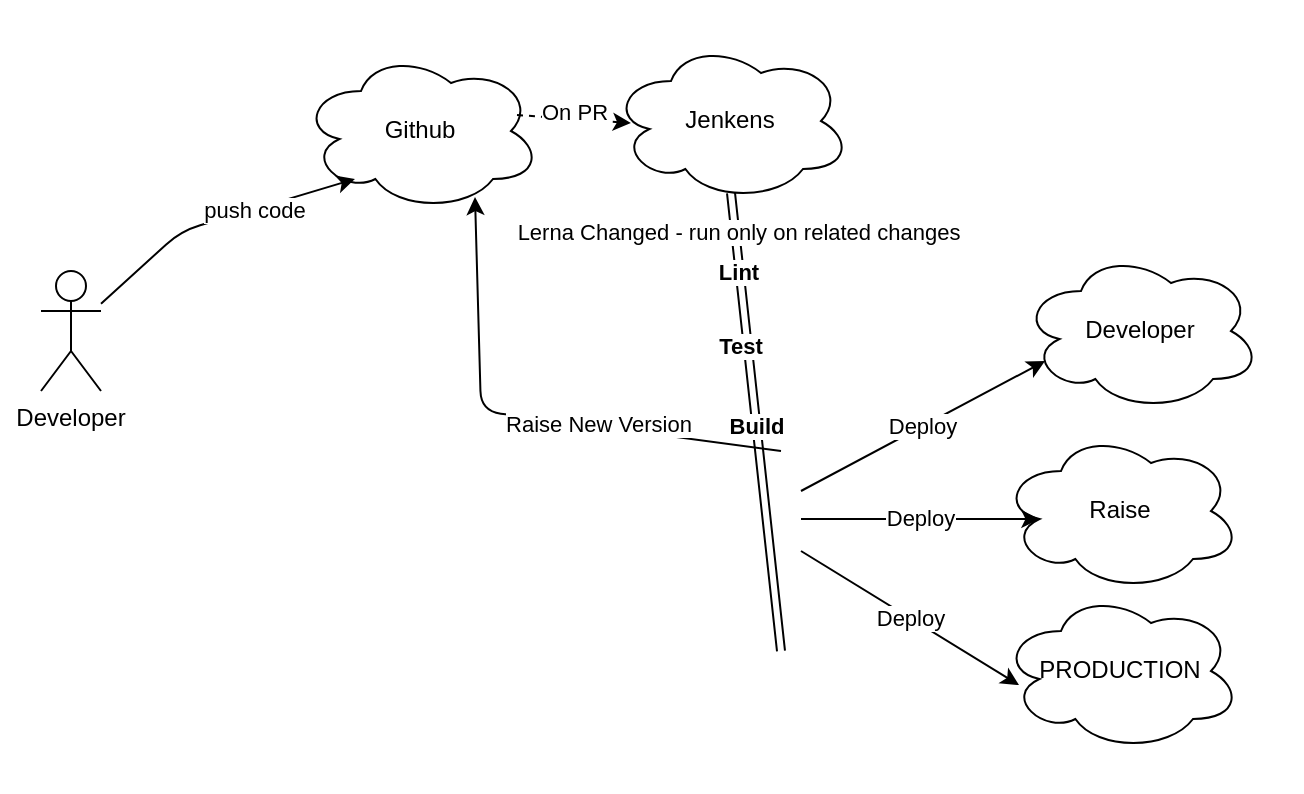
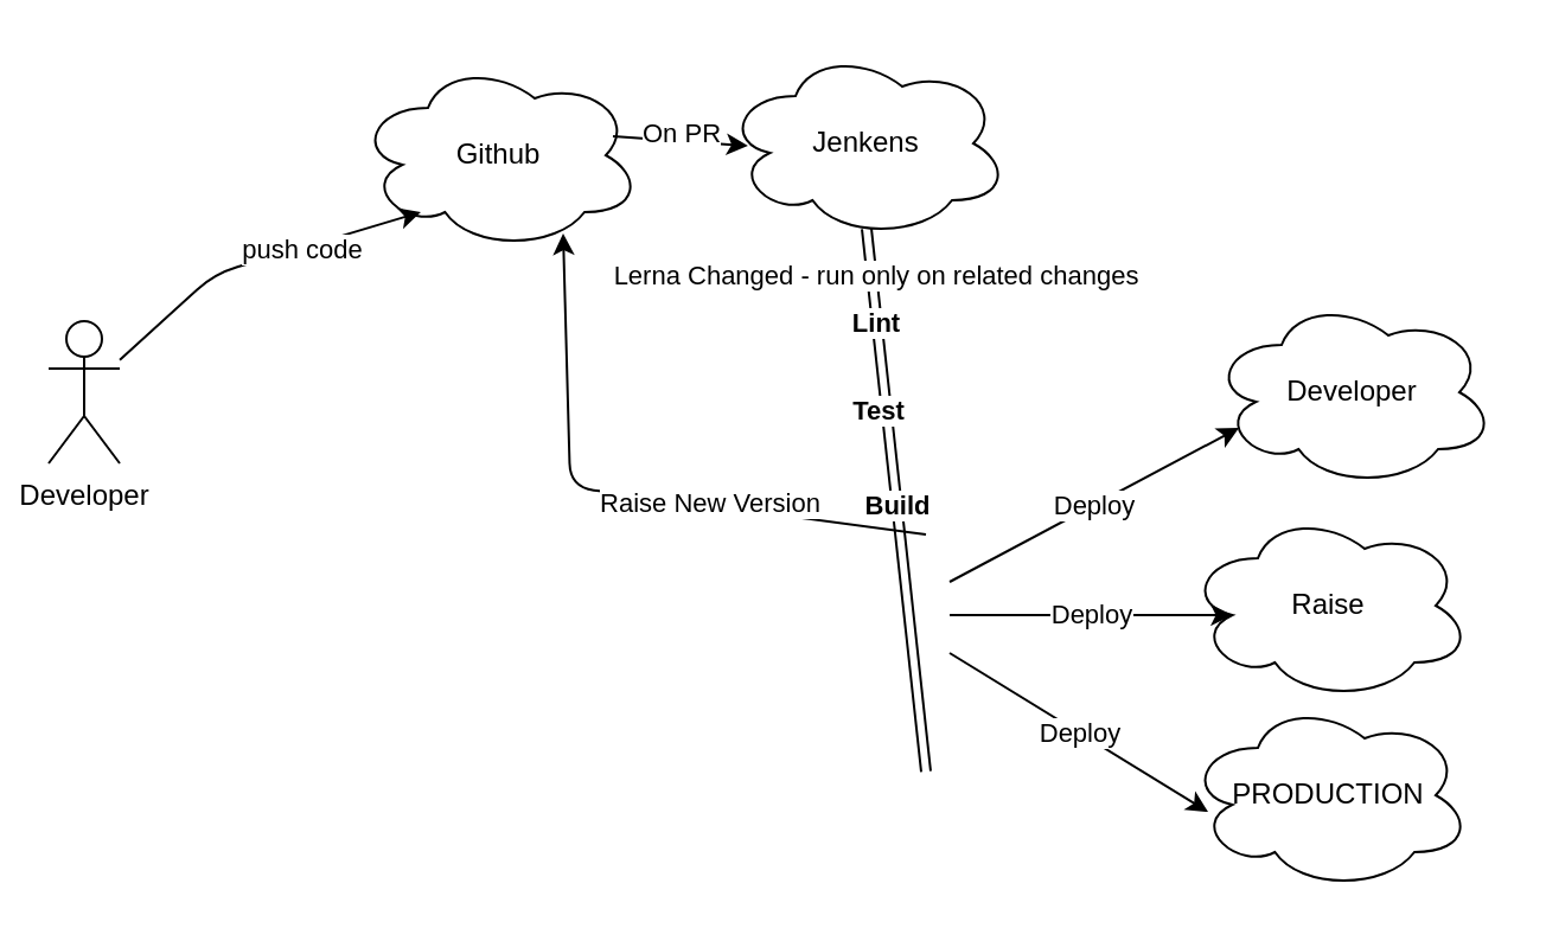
  <mxCell id="0" />
  <mxCell id="1" parent="0" />
  <mxCell id="2" value="Developer" style="shape=umlActor;verticalLabelPosition=bottom;labelBackgroundColor=#ffffff;verticalAlign=top;html=1;outlineConnect=0;" vertex="1" parent="1"><mxGeometry x="20" y="135" width="30" height="60" as="geometry" /></mxCell>
  <mxCell id="3" value="Github" style="ellipse;shape=cloud;whiteSpace=wrap;html=1;" vertex="1" parent="1"><mxGeometry x="150" y="25" width="120" height="80" as="geometry" /></mxCell>
  <mxCell id="4" value="Jenkens" style="ellipse;shape=cloud;whiteSpace=wrap;html=1;" vertex="1" parent="1"><mxGeometry x="305" y="20" width="120" height="80" as="geometry" /></mxCell>
  <mxCell id="5" value="" style="endArrow=classic;html=1;entryX=0.225;entryY=0.8;entryDx=0;entryDy=0;entryPerimeter=0;" edge="1" parent="1" source="2" target="3"><mxGeometry width="50" height="50" relative="1" as="geometry"><mxPoint x="60" y="165" as="sourcePoint" /><mxPoint x="390" y="155" as="targetPoint" /><Array as="points"><mxPoint x="90" y="115" /></Array></mxGeometry></mxCell>
  <mxCell id="6" value="push code" style="edgeLabel;html=1;align=center;verticalAlign=middle;resizable=0;points=[];" vertex="1" connectable="0" parent="5"><mxGeometry x="0.264" relative="1" as="geometry"><mxPoint as="offset" /></mxGeometry></mxCell>
  <mxCell id="7" style="edgeStyle=orthogonalEdgeStyle;rounded=0;orthogonalLoop=1;jettySize=auto;html=1;exitX=0.8;exitY=0.8;exitDx=0;exitDy=0;exitPerimeter=0;" edge="1" parent="1" source="8"><mxGeometry relative="1" as="geometry"><mxPoint x="590" y="345" as="targetPoint" /></mxGeometry></mxCell>
  <mxCell id="8" value="PRODUCTION" style="ellipse;shape=cloud;whiteSpace=wrap;html=1;" vertex="1" parent="1"><mxGeometry x="500" y="295" width="120" height="80" as="geometry" /></mxCell>
- <mxCell id="9" value="" style="endArrow=classic;html=1;exitX=0.9;exitY=0.4;exitDx=0;exitDy=0;exitPerimeter=0;entryX=0.083;entryY=0.513;entryDx=0;entryDy=0;entryPerimeter=0;dashed=1;" edge="1" parent="1" source="3" target="4"><mxGeometry width="50" height="50" relative="1" as="geometry"><mxPoint x="340" y="205" as="sourcePoint" /><mxPoint x="390" y="155" as="targetPoint" /></mxGeometry></mxCell>
+ <mxCell id="9" value="" style="endArrow=classic;html=1;exitX=0.9;exitY=0.4;exitDx=0;exitDy=0;exitPerimeter=0;entryX=0.083;entryY=0.513;entryDx=0;entryDy=0;entryPerimeter=0;" edge="1" parent="1" source="3" target="4"><mxGeometry width="50" height="50" relative="1" as="geometry"><mxPoint x="340" y="205" as="sourcePoint" /><mxPoint x="390" y="155" as="targetPoint" /></mxGeometry></mxCell>
  <mxCell id="10" value="On PR" style="edgeLabel;html=1;align=center;verticalAlign=middle;resizable=0;points=[];" vertex="1" connectable="0" parent="9"><mxGeometry x="-0.071" y="3" relative="1" as="geometry"><mxPoint x="1" as="offset" /></mxGeometry></mxCell>
  <mxCell id="11" value="Developer" style="ellipse;shape=cloud;whiteSpace=wrap;html=1;" vertex="1" parent="1"><mxGeometry x="510" y="125" width="120" height="80" as="geometry" /></mxCell>
  <mxCell id="12" value="Raise" style="ellipse;shape=cloud;whiteSpace=wrap;html=1;" vertex="1" parent="1"><mxGeometry x="500" y="215" width="120" height="80" as="geometry" /></mxCell>
  <mxCell id="13" value="" style="shape=link;html=1;entryX=0.5;entryY=0.95;entryDx=0;entryDy=0;entryPerimeter=0;" edge="1" parent="1" target="4"><mxGeometry width="50" height="50" relative="1" as="geometry"><mxPoint x="390" y="325" as="sourcePoint" /><mxPoint x="390" y="155" as="targetPoint" /></mxGeometry></mxCell>
  <mxCell id="14" value="&lt;b&gt;Test&lt;br&gt;&lt;/b&gt;" style="edgeLabel;html=1;align=center;verticalAlign=middle;resizable=0;points=[];" vertex="1" connectable="0" parent="13"><mxGeometry x="0.53" y="1" relative="1" as="geometry"><mxPoint y="21.89" as="offset" /></mxGeometry></mxCell>
  <mxCell id="15" value="Lint" style="edgeLabel;html=1;align=center;verticalAlign=middle;resizable=0;points=[];fontStyle=1" vertex="1" connectable="0" parent="13"><mxGeometry x="0.811" y="-1" relative="1" as="geometry"><mxPoint x="-0.05" y="18.79" as="offset" /></mxGeometry></mxCell>
  <mxCell id="16" value="&lt;b&gt;Build&lt;/b&gt;" style="edgeLabel;html=1;align=center;verticalAlign=middle;resizable=0;points=[];" vertex="1" connectable="0" parent="13"><mxGeometry x="-0.015" relative="1" as="geometry"><mxPoint as="offset" /></mxGeometry></mxCell>
  <mxCell id="17" value="Lerna Changed - run only on related changes" style="edgeLabel;html=1;align=center;verticalAlign=middle;resizable=0;points=[];" vertex="1" connectable="0" parent="13"><mxGeometry x="0.834" y="-1" relative="1" as="geometry"><mxPoint as="offset" /></mxGeometry></mxCell>
  <mxCell id="18" value="Deploy" style="endArrow=classic;html=1;entryX=0.1;entryY=0.688;entryDx=0;entryDy=0;entryPerimeter=0;" edge="1" parent="1" target="11"><mxGeometry width="50" height="50" relative="1" as="geometry"><mxPoint x="400" y="245" as="sourcePoint" /><mxPoint x="460" y="165" as="targetPoint" /></mxGeometry></mxCell>
  <mxCell id="19" value="Deploy" style="endArrow=classic;html=1;entryX=0.16;entryY=0.55;entryDx=0;entryDy=0;entryPerimeter=0;" edge="1" parent="1" target="12"><mxGeometry width="50" height="50" relative="1" as="geometry"><mxPoint x="400" y="259" as="sourcePoint" /><mxPoint x="532" y="190.04" as="targetPoint" /></mxGeometry></mxCell>
  <mxCell id="20" value="Deploy" style="endArrow=classic;html=1;entryX=0.075;entryY=0.588;entryDx=0;entryDy=0;entryPerimeter=0;" edge="1" parent="1" target="8"><mxGeometry width="50" height="50" relative="1" as="geometry"><mxPoint x="400" y="275" as="sourcePoint" /><mxPoint x="529.2" y="269" as="targetPoint" /></mxGeometry></mxCell>
  <mxCell id="21" value="" style="endArrow=classic;html=1;entryX=0.725;entryY=0.913;entryDx=0;entryDy=0;entryPerimeter=0;" edge="1" parent="1" target="3"><mxGeometry width="50" height="50" relative="1" as="geometry"><mxPoint x="390" y="225" as="sourcePoint" /><mxPoint x="390" y="155" as="targetPoint" /><Array as="points"><mxPoint x="240" y="205" /></Array></mxGeometry></mxCell>
  <mxCell id="22" value="Raise New Version" style="edgeLabel;html=1;align=center;verticalAlign=middle;resizable=0;points=[];" vertex="1" connectable="0" parent="21"><mxGeometry x="-0.287" y="-1" relative="1" as="geometry"><mxPoint as="offset" /></mxGeometry></mxCell>
